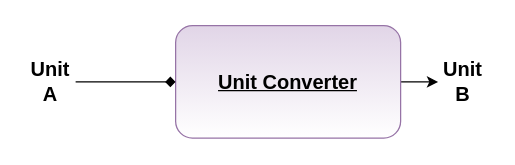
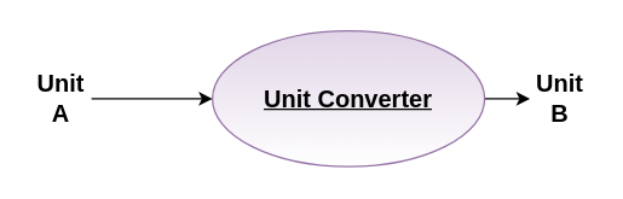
  <mxCell id="0" />
  <mxCell id="1" parent="0" />
  <mxCell id="2" style="edgeStyle=orthogonalEdgeStyle;rounded=0;orthogonalLoop=1;jettySize=auto;html=1;exitX=1;exitY=0.5;exitDx=0;exitDy=0;fontSize=16;" parent="1" source="3" target="6" edge="1"><mxGeometry relative="1" as="geometry" /></mxCell>
- <mxCell id="3" value="&lt;b&gt;&lt;u&gt;Unit Converter&lt;/u&gt;&lt;/b&gt;" style="rounded=1;whiteSpace=wrap;html=1;fillColor=#e1d5e7;strokeColor=#9673a6;fontSize=16;gradientColor=#FFFFFF;" parent="1" vertex="1"><mxGeometry x="140" y="20" width="180" height="90" as="geometry" /></mxCell>
- <mxCell id="4" style="edgeStyle=orthogonalEdgeStyle;rounded=0;orthogonalLoop=1;jettySize=auto;html=1;exitX=1;exitY=0.5;exitDx=0;exitDy=0;entryX=0;entryY=0.5;entryDx=0;entryDy=0;fontSize=16;endArrow=diamond;" parent="1" source="5" target="3" edge="1"><mxGeometry relative="1" as="geometry" /></mxCell>
+ <mxCell id="3" value="&lt;b&gt;&lt;u&gt;Unit Converter&lt;/u&gt;&lt;/b&gt;" style="ellipse;whiteSpace=wrap;html=1;fillColor=#e1d5e7;strokeColor=#9673a6;fontSize=16;gradientColor=#FFFFFF;" parent="1" vertex="1"><mxGeometry x="140" y="20" width="180" height="90" as="geometry" /></mxCell>
+ <mxCell id="4" style="edgeStyle=orthogonalEdgeStyle;rounded=0;orthogonalLoop=1;jettySize=auto;html=1;exitX=1;exitY=0.5;exitDx=0;exitDy=0;entryX=0;entryY=0.5;entryDx=0;entryDy=0;fontSize=16;" parent="1" source="5" target="3" edge="1"><mxGeometry relative="1" as="geometry" /></mxCell>
  <mxCell id="5" value="Unit A" style="text;html=1;strokeColor=none;fillColor=none;align=center;verticalAlign=middle;whiteSpace=wrap;rounded=0;fontSize=16;fontStyle=1" parent="1" vertex="1"><mxGeometry x="20" y="50" width="40" height="30" as="geometry" /></mxCell>
  <mxCell id="6" value="Unit B" style="text;html=1;strokeColor=none;fillColor=none;align=center;verticalAlign=middle;whiteSpace=wrap;rounded=0;fontSize=16;fontStyle=1" parent="1" vertex="1"><mxGeometry x="350" y="50" width="40" height="30" as="geometry" /></mxCell>
